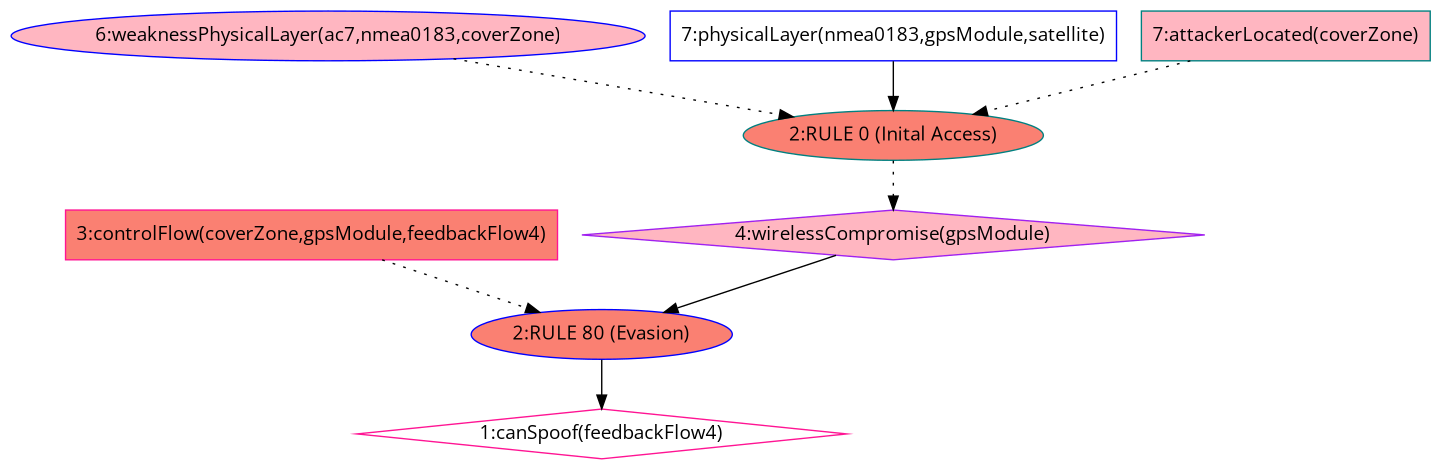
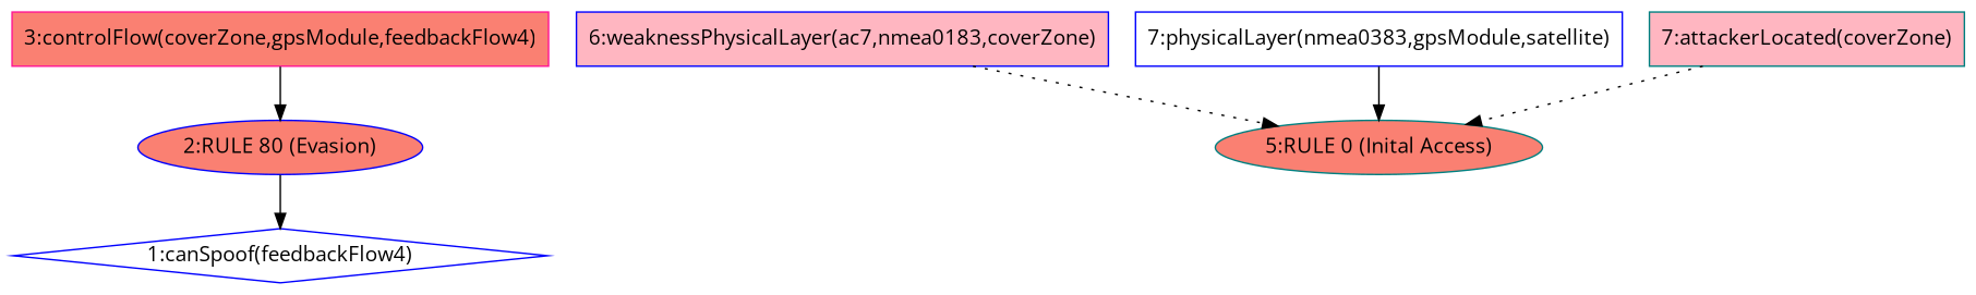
  digraph {
    fontname="Open Sans"
    node [color=blue fillcolor=salmon fontname="Open Sans" shape=box style=filled]
    edge [fontname="Open Sans" style=solid]
-   n1 [color=deeppink fillcolor=white label="1:canSpoof(feedbackFlow4)" shape=diamond]
+   n1 [fillcolor=white label="1:canSpoof(feedbackFlow4)" shape=diamond]
    n2 [label="2:RULE 80 (Evasion)" shape=ellipse]
    n3 [color=deeppink label="3:controlFlow(coverZone,gpsModule,feedbackFlow4)"]
-   n4 [color=purple fillcolor=lightpink label="4:wirelessCompromise(gpsModule)" shape=diamond]
-   n5 [color=teal label="2:RULE 0 (Inital Access)" shape=ellipse]
-   n6 [fillcolor=lightpink label="6:weaknessPhysicalLayer(ac7,nmea0183,coverZone)" shape=ellipse]
-   n7 [fillcolor=white label="7:physicalLayer(nmea0183,gpsModule,satellite)"]
+   n5 [color=teal label="5:RULE 0 (Inital Access)" shape=ellipse]
+   n6 [fillcolor=lightpink label="6:weaknessPhysicalLayer(ac7,nmea0183,coverZone)"]
+   n7 [fillcolor=white label="7:physicalLayer(nmea0383,gpsModule,satellite)"]
    n8 [color=teal fillcolor=lightpink label="7:attackerLocated(coverZone)"]
    n2 -> n1
-   n3 -> n2 [style=dotted]
-   n4 -> n2
-   n5 -> n4 [style=dotted]
+   n3 -> n2
    n6 -> n5 [style=dotted]
    n7 -> n5
    n8 -> n5 [style=dotted]
  }
